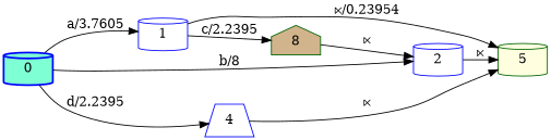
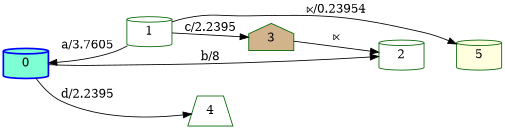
  digraph {
    nodesep=0.25
    rankdir=LR
    ranksep=0.4
    node [color=darkgreen fillcolor=white fontsize=14 shape=cylinder style="solid,filled"]
    edge [fontsize=14]
    n1 [color=blue fillcolor=aquamarine label=0 style="bold,filled"]
-   n2 [color=blue label=1]
-   n3 [color=blue label=2]
-   n4 [color=blue label=4 shape=trapezium]
-   n5 [fillcolor=tan label=8 shape=house]
+   n2 [label=1]
+   n3 [label=2]
+   n4 [label=4 shape=trapezium]
+   n5 [fillcolor=tan label=3 shape=house]
    n6 [fillcolor=lightyellow label=5]
-   n1 -> n2 [label="a/3.7605"]
+   n2 -> n1 [label="a/3.7605"]
    n1 -> n3 [label="b/8"]
    n1 -> n4 [label="d/2.2395"]
    n2 -> n5 [label="c/2.2395"]
    n2 -> n6 [label="⋉/0.23954"]
-   n3 -> n6 [label="⋉"]
-   n4 -> n6 [label="⋉"]
    n5 -> n3 [label="⋉"]
  }
